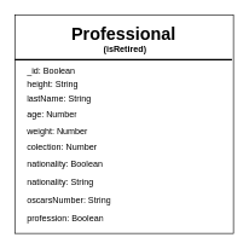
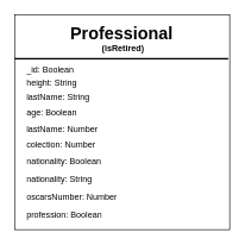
  <mxCell id="0" />
  <mxCell id="1" parent="0" />
  <mxCell id="2" value="" style="whiteSpace=wrap;html=1;aspect=fixed;labelBackgroundColor=none;" parent="1" vertex="1"><mxGeometry x="20" y="20" width="302" height="302" as="geometry" /></mxCell>
  <mxCell id="3" value="Professional" style="text;strokeColor=none;fillColor=none;html=1;fontSize=24;fontStyle=1;verticalAlign=middle;align=center;labelBackgroundColor=none;" parent="1" vertex="1"><mxGeometry x="20" y="32" width="300" height="30" as="geometry" /></mxCell>
  <mxCell id="4" value="" style="shape=table;startSize=0;container=1;collapsible=0;childLayout=tableLayout;fontSize=11;fillColor=none;strokeColor=none;labelBackgroundColor=none;" parent="1" vertex="1"><mxGeometry x="30" y="124" width="220" height="90" as="geometry" /></mxCell>
  <mxCell id="5" value="" style="shape=tableRow;horizontal=0;startSize=0;swimlaneHead=0;swimlaneBody=0;top=0;left=0;bottom=0;right=0;collapsible=0;dropTarget=0;fillColor=none;points=[[0,0.5],[1,0.5]];portConstraint=eastwest;fontSize=16;labelBackgroundColor=none;" parent="4" vertex="1"><mxGeometry width="220" height="23" as="geometry" /></mxCell>
  <mxCell id="6" value="lastName: String" style="shape=partialRectangle;html=1;whiteSpace=wrap;connectable=0;overflow=hidden;fillColor=none;top=0;left=0;bottom=0;right=0;pointerEvents=1;fontSize=12;align=left;spacingLeft=5;labelBackgroundColor=none;" parent="5" vertex="1"><mxGeometry width="220" height="23" as="geometry"><mxRectangle width="220" height="23" as="alternateBounds" /></mxGeometry></mxCell>
  <mxCell id="7" value="" style="shape=tableRow;horizontal=0;startSize=0;swimlaneHead=0;swimlaneBody=0;top=0;left=0;bottom=0;right=0;collapsible=0;dropTarget=0;fillColor=none;points=[[0,0.5],[1,0.5]];portConstraint=eastwest;fontSize=16;labelBackgroundColor=none;" parent="4" vertex="1"><mxGeometry y="23" width="220" height="22" as="geometry" /></mxCell>
- <mxCell id="8" value="age: Number" style="shape=partialRectangle;html=1;whiteSpace=wrap;connectable=0;overflow=hidden;fillColor=none;top=0;left=0;bottom=0;right=0;pointerEvents=1;fontSize=12;align=left;spacingLeft=5;labelBackgroundColor=none;" parent="7" vertex="1"><mxGeometry width="220" height="22" as="geometry"><mxRectangle width="220" height="22" as="alternateBounds" /></mxGeometry></mxCell>
+ <mxCell id="8" value="age: Boolean" style="shape=partialRectangle;html=1;whiteSpace=wrap;connectable=0;overflow=hidden;fillColor=none;top=0;left=0;bottom=0;right=0;pointerEvents=1;fontSize=12;align=left;spacingLeft=5;labelBackgroundColor=none;" parent="7" vertex="1"><mxGeometry width="220" height="22" as="geometry"><mxRectangle width="220" height="22" as="alternateBounds" /></mxGeometry></mxCell>
  <mxCell id="9" value="" style="shape=tableRow;horizontal=0;startSize=0;swimlaneHead=0;swimlaneBody=0;top=0;left=0;bottom=0;right=0;collapsible=0;dropTarget=0;fillColor=none;points=[[0,0.5],[1,0.5]];portConstraint=eastwest;fontSize=16;labelBackgroundColor=none;" parent="4" vertex="1"><mxGeometry y="45" width="220" height="23" as="geometry" /></mxCell>
- <mxCell id="10" value="weight: Number" style="shape=partialRectangle;html=1;whiteSpace=wrap;connectable=0;overflow=hidden;fillColor=none;top=0;left=0;bottom=0;right=0;pointerEvents=1;fontSize=12;align=left;spacingLeft=5;labelBackgroundColor=none;" parent="9" vertex="1"><mxGeometry width="220" height="23" as="geometry"><mxRectangle width="220" height="23" as="alternateBounds" /></mxGeometry></mxCell>
+ <mxCell id="10" value="lastName: Number" style="shape=partialRectangle;html=1;whiteSpace=wrap;connectable=0;overflow=hidden;fillColor=none;top=0;left=0;bottom=0;right=0;pointerEvents=1;fontSize=12;align=left;spacingLeft=5;labelBackgroundColor=none;" parent="9" vertex="1"><mxGeometry width="220" height="23" as="geometry"><mxRectangle width="220" height="23" as="alternateBounds" /></mxGeometry></mxCell>
  <mxCell id="11" style="shape=tableRow;horizontal=0;startSize=0;swimlaneHead=0;swimlaneBody=0;top=0;left=0;bottom=0;right=0;collapsible=0;dropTarget=0;fillColor=none;points=[[0,0.5],[1,0.5]];portConstraint=eastwest;fontSize=16;labelBackgroundColor=none;" parent="4" vertex="1"><mxGeometry y="68" width="220" height="22" as="geometry" /></mxCell>
  <mxCell id="12" value="colection: Number" style="shape=partialRectangle;html=1;whiteSpace=wrap;connectable=0;overflow=hidden;fillColor=none;top=0;left=0;bottom=0;right=0;pointerEvents=1;fontSize=12;align=left;spacingLeft=5;labelBackgroundColor=none;" parent="11" vertex="1"><mxGeometry width="220" height="22" as="geometry"><mxRectangle width="220" height="22" as="alternateBounds" /></mxGeometry></mxCell>
  <mxCell id="13" value="" style="shape=table;startSize=0;container=1;collapsible=0;childLayout=tableLayout;fontSize=11;fillColor=none;strokeColor=none;labelBackgroundColor=none;" parent="1" vertex="1"><mxGeometry x="30" y="214" width="220" height="100" as="geometry" /></mxCell>
  <mxCell id="14" value="" style="shape=tableRow;horizontal=0;startSize=0;swimlaneHead=0;swimlaneBody=0;top=0;left=0;bottom=0;right=0;collapsible=0;dropTarget=0;fillColor=none;points=[[0,0.5],[1,0.5]];portConstraint=eastwest;fontSize=16;labelBackgroundColor=none;" parent="13" vertex="1"><mxGeometry width="220" height="25" as="geometry" /></mxCell>
  <mxCell id="15" value="nationality: Boolean" style="shape=partialRectangle;html=1;whiteSpace=wrap;connectable=0;overflow=hidden;fillColor=none;top=0;left=0;bottom=0;right=0;pointerEvents=1;fontSize=12;align=left;spacingLeft=5;labelBackgroundColor=none;" parent="14" vertex="1"><mxGeometry width="220" height="25" as="geometry"><mxRectangle width="220" height="25" as="alternateBounds" /></mxGeometry></mxCell>
  <mxCell id="16" value="" style="shape=tableRow;horizontal=0;startSize=0;swimlaneHead=0;swimlaneBody=0;top=0;left=0;bottom=0;right=0;collapsible=0;dropTarget=0;fillColor=none;points=[[0,0.5],[1,0.5]];portConstraint=eastwest;fontSize=16;labelBackgroundColor=none;" parent="13" vertex="1"><mxGeometry y="25" width="220" height="25" as="geometry" /></mxCell>
  <mxCell id="17" value="nationality: String" style="shape=partialRectangle;html=1;whiteSpace=wrap;connectable=0;overflow=hidden;fillColor=none;top=0;left=0;bottom=0;right=0;pointerEvents=1;fontSize=12;align=left;spacingLeft=5;labelBackgroundColor=none;" parent="16" vertex="1"><mxGeometry width="220" height="25" as="geometry"><mxRectangle width="220" height="25" as="alternateBounds" /></mxGeometry></mxCell>
  <mxCell id="18" value="" style="shape=tableRow;horizontal=0;startSize=0;swimlaneHead=0;swimlaneBody=0;top=0;left=0;bottom=0;right=0;collapsible=0;dropTarget=0;fillColor=none;points=[[0,0.5],[1,0.5]];portConstraint=eastwest;fontSize=16;labelBackgroundColor=none;" parent="13" vertex="1"><mxGeometry y="50" width="220" height="25" as="geometry" /></mxCell>
- <mxCell id="19" value="oscarsNumber: String" style="shape=partialRectangle;html=1;whiteSpace=wrap;connectable=0;overflow=hidden;fillColor=none;top=0;left=0;bottom=0;right=0;pointerEvents=1;fontSize=12;align=left;spacingLeft=5;labelBackgroundColor=none;" parent="18" vertex="1"><mxGeometry width="220" height="25" as="geometry"><mxRectangle width="220" height="25" as="alternateBounds" /></mxGeometry></mxCell>
+ <mxCell id="19" value="oscarsNumber: Number" style="shape=partialRectangle;html=1;whiteSpace=wrap;connectable=0;overflow=hidden;fillColor=none;top=0;left=0;bottom=0;right=0;pointerEvents=1;fontSize=12;align=left;spacingLeft=5;labelBackgroundColor=none;" parent="18" vertex="1"><mxGeometry width="220" height="25" as="geometry"><mxRectangle width="220" height="25" as="alternateBounds" /></mxGeometry></mxCell>
  <mxCell id="20" style="shape=tableRow;horizontal=0;startSize=0;swimlaneHead=0;swimlaneBody=0;top=0;left=0;bottom=0;right=0;collapsible=0;dropTarget=0;fillColor=none;points=[[0,0.5],[1,0.5]];portConstraint=eastwest;fontSize=16;labelBackgroundColor=none;" parent="13" vertex="1"><mxGeometry y="75" width="220" height="25" as="geometry" /></mxCell>
  <mxCell id="21" value="profession: Boolean" style="shape=partialRectangle;html=1;whiteSpace=wrap;connectable=0;overflow=hidden;fillColor=none;top=0;left=0;bottom=0;right=0;pointerEvents=1;fontSize=12;align=left;spacingLeft=5;labelBackgroundColor=none;" parent="20" vertex="1"><mxGeometry width="220" height="25" as="geometry"><mxRectangle width="220" height="25" as="alternateBounds" /></mxGeometry></mxCell>
  <mxCell id="22" value="_id: Boolean" style="shape=partialRectangle;html=1;whiteSpace=wrap;connectable=0;overflow=hidden;fillColor=none;top=0;left=0;bottom=0;right=0;pointerEvents=1;fontSize=12;align=left;spacingLeft=5;labelBackgroundColor=none;" parent="1" vertex="1"><mxGeometry x="30" y="86" width="220" height="23" as="geometry"><mxRectangle width="220" height="23" as="alternateBounds" /></mxGeometry></mxCell>
  <mxCell id="23" value="&lt;b&gt;(isRetired)&lt;/b&gt;" style="shape=partialRectangle;html=1;whiteSpace=wrap;connectable=0;overflow=hidden;fillColor=none;top=0;left=0;bottom=0;right=0;pointerEvents=1;fontSize=12;align=center;spacingLeft=5;labelBackgroundColor=none;" parent="1" vertex="1"><mxGeometry x="20" y="56" width="300" height="23" as="geometry"><mxRectangle width="220" height="23" as="alternateBounds" /></mxGeometry></mxCell>
  <mxCell id="24" value="" style="line;strokeWidth=2;html=1;labelBackgroundColor=none;" parent="1" vertex="1"><mxGeometry x="20" y="77" width="300" height="10" as="geometry" /></mxCell>
  <mxCell id="25" value="height: String" style="shape=partialRectangle;html=1;whiteSpace=wrap;connectable=0;overflow=hidden;fillColor=none;top=0;left=0;bottom=0;right=0;pointerEvents=1;fontSize=12;align=left;spacingLeft=5;labelBackgroundColor=none;" vertex="1" parent="1"><mxGeometry x="30" y="104" width="220" height="23" as="geometry"><mxRectangle width="220" height="23" as="alternateBounds" /></mxGeometry></mxCell>
